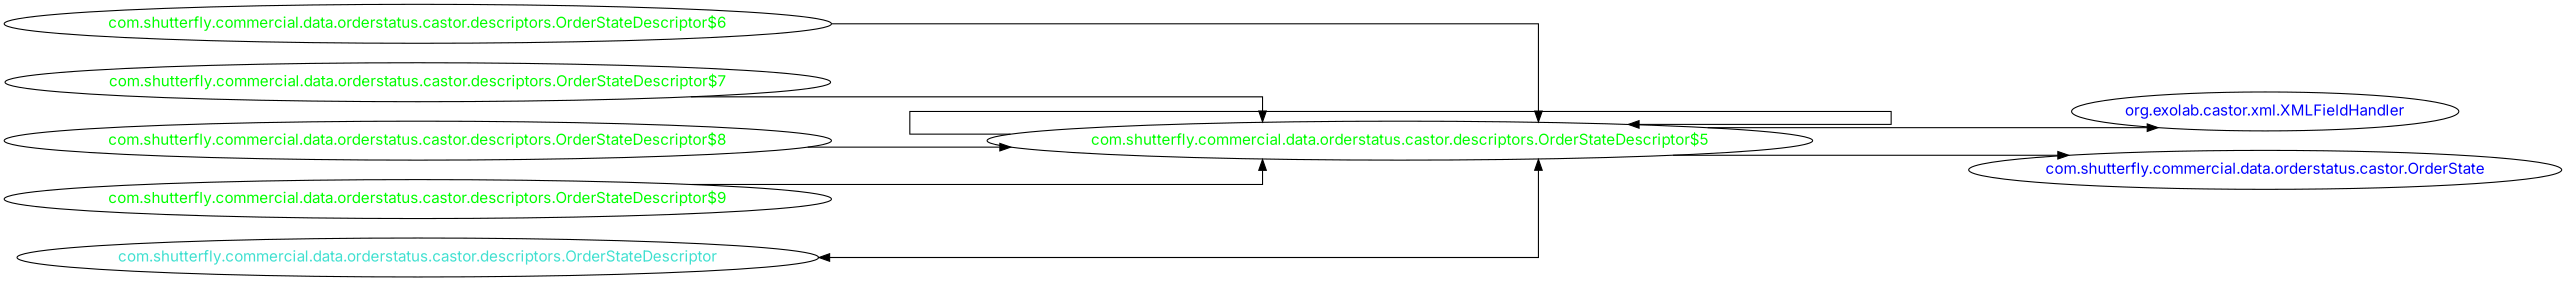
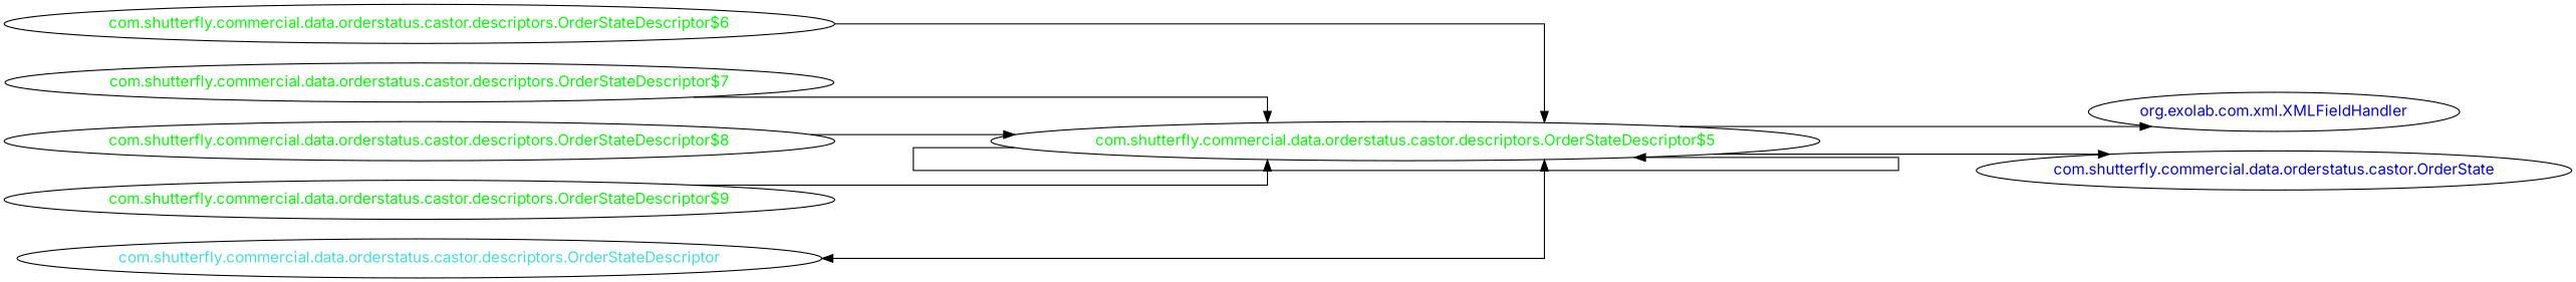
  digraph {
    concentrate=true
    rankdir=LR
    ranksep=2.0
    splines=ortho
    fontname=Inter
    node [fontcolor=green fontname=Inter]
    edge [fontname=Inter]
    "com.shutterfly.commercial.data.orderstatus.castor.descriptors.OrderStateDescriptor$5"
-   "org.exolab.castor.xml.XMLFieldHandler" [fontcolor=blue]
+   "org.exolab.castor.xml.XMLFieldHandler" [fontcolor=blue label="org.exolab.com.xml.XMLFieldHandler"]
    "com.shutterfly.commercial.data.orderstatus.castor.OrderState" [fontcolor=blue]
    "com.shutterfly.commercial.data.orderstatus.castor.descriptors.OrderStateDescriptor$6"
    "com.shutterfly.commercial.data.orderstatus.castor.descriptors.OrderStateDescriptor$7"
    "com.shutterfly.commercial.data.orderstatus.castor.descriptors.OrderStateDescriptor$8"
    "com.shutterfly.commercial.data.orderstatus.castor.descriptors.OrderStateDescriptor$9"
    "com.shutterfly.commercial.data.orderstatus.castor.descriptors.OrderStateDescriptor" [fontcolor=turquoise]
    "com.shutterfly.commercial.data.orderstatus.castor.descriptors.OrderStateDescriptor$5" -> "com.shutterfly.commercial.data.orderstatus.castor.descriptors.OrderStateDescriptor$5"
    "com.shutterfly.commercial.data.orderstatus.castor.descriptors.OrderStateDescriptor$5" -> "org.exolab.castor.xml.XMLFieldHandler"
    "com.shutterfly.commercial.data.orderstatus.castor.descriptors.OrderStateDescriptor$5" -> "com.shutterfly.commercial.data.orderstatus.castor.OrderState"
    "com.shutterfly.commercial.data.orderstatus.castor.descriptors.OrderStateDescriptor$6" -> "com.shutterfly.commercial.data.orderstatus.castor.descriptors.OrderStateDescriptor$5"
    "com.shutterfly.commercial.data.orderstatus.castor.descriptors.OrderStateDescriptor$7" -> "com.shutterfly.commercial.data.orderstatus.castor.descriptors.OrderStateDescriptor$5"
    "com.shutterfly.commercial.data.orderstatus.castor.descriptors.OrderStateDescriptor$8" -> "com.shutterfly.commercial.data.orderstatus.castor.descriptors.OrderStateDescriptor$5"
    "com.shutterfly.commercial.data.orderstatus.castor.descriptors.OrderStateDescriptor$9" -> "com.shutterfly.commercial.data.orderstatus.castor.descriptors.OrderStateDescriptor$5"
    "com.shutterfly.commercial.data.orderstatus.castor.descriptors.OrderStateDescriptor" -> "com.shutterfly.commercial.data.orderstatus.castor.descriptors.OrderStateDescriptor$5" [dir=both]
  }
